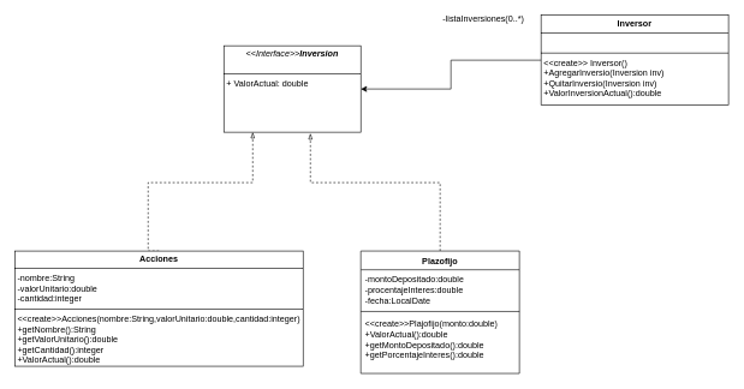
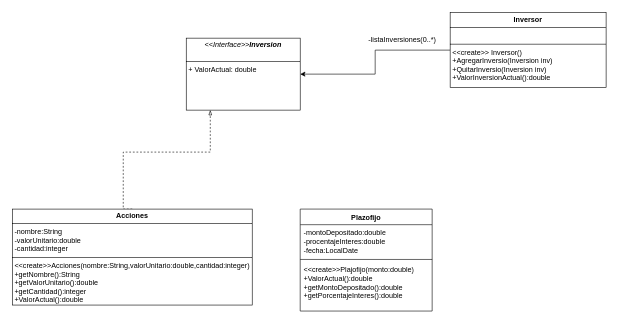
  <mxCell id="0" />
  <mxCell id="1" parent="0" />
  <mxCell id="2" value="&lt;p style=&quot;margin:0px;margin-top:4px;text-align:center;&quot;&gt;&lt;i&gt;&amp;lt;&amp;lt;Interface&amp;gt;&amp;gt;&lt;b&gt;Inversion&lt;/b&gt;&lt;/i&gt;&lt;br&gt;&lt;/p&gt;&lt;p style=&quot;margin:0px;margin-left:4px;&quot;&gt;&lt;br&gt;&lt;/p&gt;&lt;hr size=&quot;1&quot; style=&quot;border-style:solid;&quot;&gt;&lt;p style=&quot;margin:0px;margin-left:4px;&quot;&gt;+ ValorActual: double&lt;/p&gt;" style="verticalAlign=top;align=left;overflow=fill;html=1;whiteSpace=wrap;" parent="1" vertex="1"><mxGeometry x="310" y="63" width="190" height="120" as="geometry" /></mxCell>
  <mxCell id="3" style="edgeStyle=orthogonalEdgeStyle;rounded=0;orthogonalLoop=1;jettySize=auto;html=1;exitX=0.5;exitY=0;exitDx=0;exitDy=0;dashed=1;endArrow=blockThin;endFill=0;entryX=0.211;entryY=1;entryDx=0;entryDy=0;entryPerimeter=0;" parent="1" source="4" target="2" edge="1"><mxGeometry relative="1" as="geometry"><mxPoint x="350" y="163" as="targetPoint" /><Array as="points"><mxPoint x="205" y="253" /><mxPoint x="350" y="253" /></Array></mxGeometry></mxCell>
  <mxCell id="4" value="&lt;p style=&quot;margin:0px;margin-top:4px;text-align:center;&quot;&gt;&lt;b&gt;Acciones&lt;/b&gt;&lt;/p&gt;&lt;hr size=&quot;1&quot; style=&quot;border-style:solid;&quot;&gt;&lt;p style=&quot;margin:0px;margin-left:4px;&quot;&gt;-nombre:String&lt;/p&gt;&lt;p style=&quot;margin:0px;margin-left:4px;&quot;&gt;-valorUnitario:double&lt;/p&gt;&lt;p style=&quot;margin:0px;margin-left:4px;&quot;&gt;-cantidad:integer&lt;/p&gt;&lt;hr size=&quot;1&quot; style=&quot;border-style:solid;&quot;&gt;&lt;p style=&quot;margin:0px;margin-left:4px;&quot;&gt;&lt;span style=&quot;background-color: transparent; color: light-dark(rgb(0, 0, 0), rgb(255, 255, 255));&quot;&gt;&amp;lt;&amp;lt;create&amp;gt;&amp;gt;&lt;/span&gt;Acciones(nombre:String,valorUnitario:double,cantidad:integer)&lt;/p&gt;&lt;p style=&quot;margin:0px;margin-left:4px;&quot;&gt;+getNombre():String&lt;/p&gt;&lt;p style=&quot;margin:0px;margin-left:4px;&quot;&gt;+getValorUnitario():double&lt;/p&gt;&lt;p style=&quot;margin:0px;margin-left:4px;&quot;&gt;+getCantidad():integer&lt;/p&gt;&lt;p style=&quot;margin:0px;margin-left:4px;&quot;&gt;+ValorActual():double&lt;/p&gt;" style="verticalAlign=top;align=left;overflow=fill;html=1;whiteSpace=wrap;" parent="1" vertex="1"><mxGeometry x="20" y="348" width="400" height="160" as="geometry" /></mxCell>
- <mxCell id="5" style="edgeStyle=orthogonalEdgeStyle;rounded=0;orthogonalLoop=1;jettySize=auto;html=1;dashed=1;endArrow=blockThin;endFill=0;entryX=0.632;entryY=1.014;entryDx=0;entryDy=0;entryPerimeter=0;" parent="1" source="6" target="2" edge="1"><mxGeometry relative="1" as="geometry"><mxPoint x="431" y="163" as="targetPoint" /><Array as="points"><mxPoint x="610" y="253" /><mxPoint x="430" y="253" /></Array></mxGeometry></mxCell>
  <mxCell id="6" value="Plazofijo" style="swimlane;fontStyle=1;align=center;verticalAlign=top;childLayout=stackLayout;horizontal=1;startSize=26;horizontalStack=0;resizeParent=1;resizeParentMax=0;resizeLast=0;collapsible=1;marginBottom=0;whiteSpace=wrap;html=1;" parent="1" vertex="1"><mxGeometry x="500" y="348" width="220" height="170" as="geometry"><mxRectangle x="265" y="590" width="90" height="30" as="alternateBounds" /></mxGeometry></mxCell>
  <mxCell id="7" value="-montoDepositado:double&lt;div&gt;-procentajeInteres:double&lt;/div&gt;&lt;div&gt;-fecha:LocalDate&lt;/div&gt;" style="text;strokeColor=none;fillColor=none;align=left;verticalAlign=top;spacingLeft=4;spacingRight=4;overflow=hidden;rotatable=0;points=[[0,0.5],[1,0.5]];portConstraint=eastwest;whiteSpace=wrap;html=1;" parent="6" vertex="1"><mxGeometry y="26" width="220" height="54" as="geometry" /></mxCell>
  <mxCell id="8" value="" style="line;strokeWidth=1;fillColor=none;align=left;verticalAlign=middle;spacingTop=-1;spacingLeft=3;spacingRight=3;rotatable=0;labelPosition=right;points=[];portConstraint=eastwest;strokeColor=inherit;" parent="6" vertex="1"><mxGeometry y="80" width="220" height="8" as="geometry" /></mxCell>
  <mxCell id="9" value="&amp;lt;&amp;lt;create&amp;gt;&amp;gt;Plajofijo(monto:double)&lt;div&gt;+ValorActual():double&lt;/div&gt;&lt;div&gt;+getMontoDepositado():double&lt;/div&gt;&lt;div&gt;+getPorcentajeInteres():double&lt;/div&gt;&lt;div&gt;&lt;br&gt;&lt;/div&gt;" style="text;strokeColor=none;fillColor=none;align=left;verticalAlign=top;spacingLeft=4;spacingRight=4;overflow=hidden;rotatable=0;points=[[0,0.5],[1,0.5]];portConstraint=eastwest;whiteSpace=wrap;html=1;" parent="6" vertex="1"><mxGeometry y="88" width="220" height="82" as="geometry" /></mxCell>
  <mxCell id="10" style="edgeStyle=orthogonalEdgeStyle;rounded=0;orthogonalLoop=1;jettySize=auto;html=1;entryX=1;entryY=0.5;entryDx=0;entryDy=0;" parent="1" source="11" target="2" edge="1"><mxGeometry relative="1" as="geometry" /></mxCell>
  <mxCell id="11" value="&lt;p style=&quot;margin:0px;margin-top:4px;text-align:center;&quot;&gt;&lt;b&gt;Inversor&lt;/b&gt;&lt;/p&gt;&lt;hr size=&quot;1&quot; style=&quot;border-style:solid;&quot;&gt;&lt;p style=&quot;margin:0px;margin-left:4px;&quot;&gt;&lt;br&gt;&lt;/p&gt;&lt;hr size=&quot;1&quot; style=&quot;border-style:solid;&quot;&gt;&lt;p style=&quot;margin:0px;margin-left:4px;&quot;&gt;&amp;lt;&amp;lt;create&amp;gt;&amp;gt; Inversor()&lt;/p&gt;&lt;p style=&quot;margin:0px;margin-left:4px;&quot;&gt;+AgregarInversio(Inversion inv)&lt;/p&gt;&lt;p style=&quot;margin:0px;margin-left:4px;&quot;&gt;+QuitarInversio(Inversion inv)&lt;/p&gt;&lt;p style=&quot;margin:0px;margin-left:4px;&quot;&gt;+ValorInversionActual():double&lt;/p&gt;" style="verticalAlign=top;align=left;overflow=fill;html=1;whiteSpace=wrap;" parent="1" vertex="1"><mxGeometry x="750" y="20.5" width="260" height="125" as="geometry" /></mxCell>
- <mxCell id="12" value="-listaInversiones(0..*)" style="text;html=1;align=center;verticalAlign=middle;resizable=0;points=[];autosize=1;strokeColor=none;fillColor=none;" parent="1" vertex="1"><mxGeometry x="600" y="11" width="140" height="30" as="geometry" /></mxCell>
+ <mxCell id="12" value="-listaInversiones(0..*)" style="text;html=1;align=center;verticalAlign=middle;resizable=0;points=[];autosize=1;strokeColor=none;fillColor=none;" parent="1" vertex="1"><mxGeometry x="600" y="51" width="140" height="30" as="geometry" /></mxCell>
